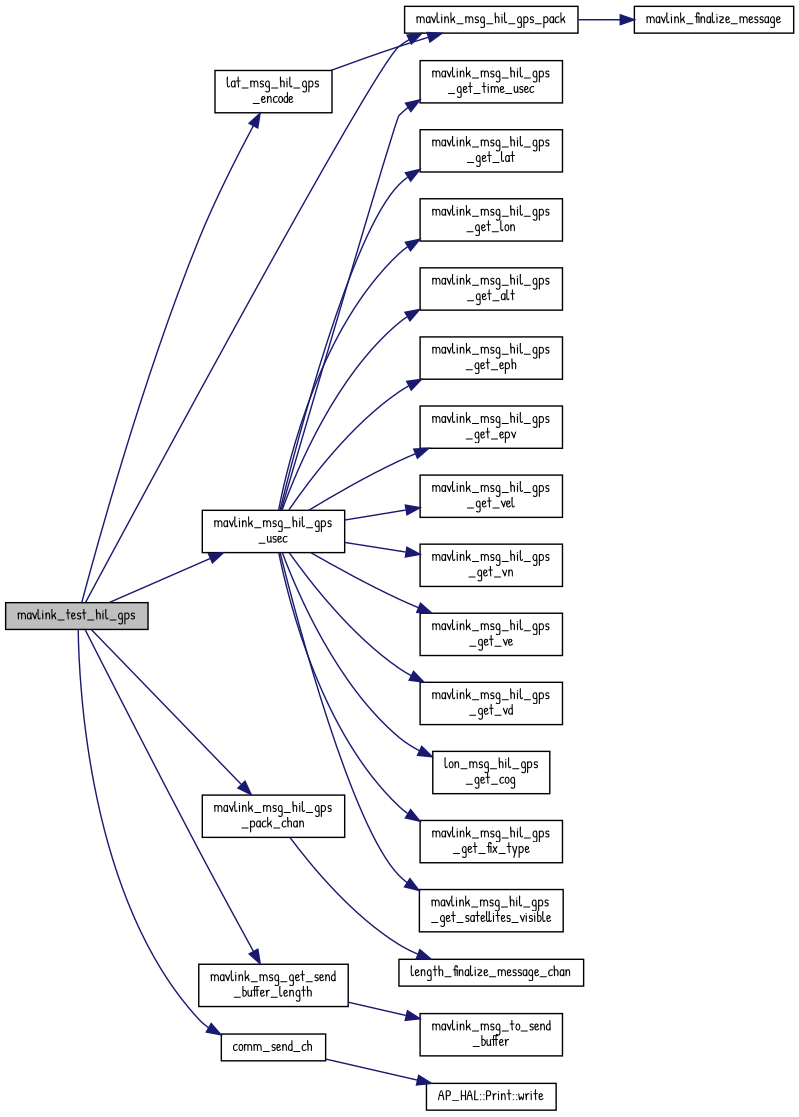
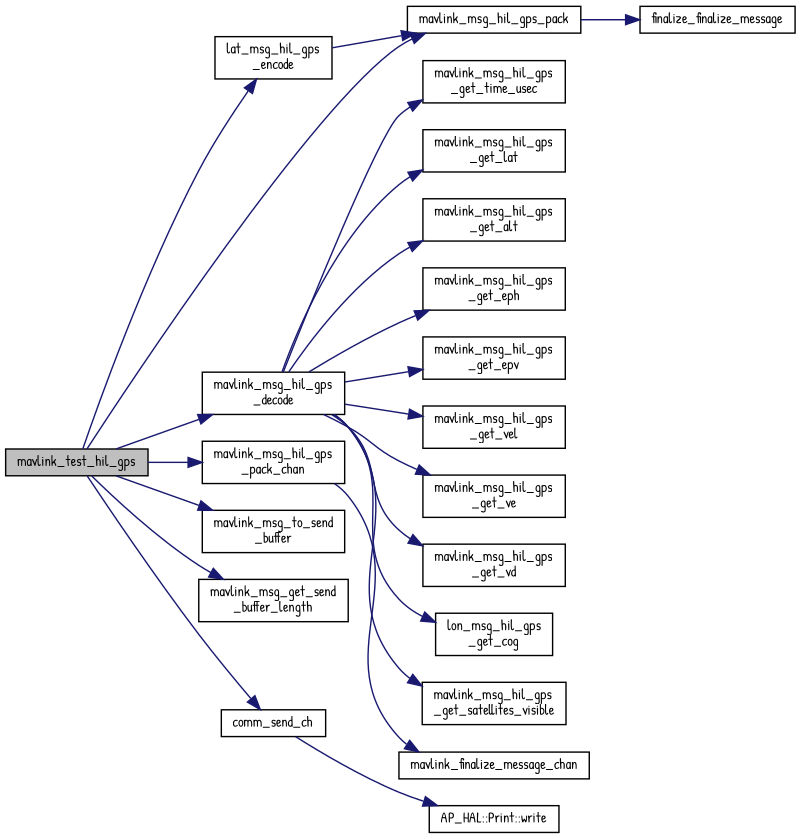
  digraph {
    fontname="Patrick Hand"
    rankdir=LR
    node [color=black fillcolor=white fontname="Patrick Hand" fontsize=10 shape=record style=filled]
    edge [color=midnightblue fontname="Patrick Hand" fontsize=10 labelfontname=Helvetica labelfontsize=10 style=solid]
    n1 [fillcolor=grey75 fontcolor=black height=0.2 label=mavlink_test_hil_gps width=0.4]
    n2 [height=0.2 label="lat_msg_hil_gps\l_encode" width=0.4]
    n3 [height=0.2 label=mavlink_msg_hil_gps_pack width=0.4]
-   n4 [height=0.2 label="mavlink_msg_hil_gps\l_usec" width=0.4]
+   n4 [height=0.2 label="mavlink_msg_hil_gps\l_decode" width=0.4]
    n5 [height=0.2 label="mavlink_msg_hil_gps\l_pack_chan" width=0.4]
    n6 [height=0.2 label="mavlink_msg_to_send\l_buffer" width=0.4]
    n7 [height=0.2 label="mavlink_msg_get_send\l_buffer_length" width=0.4]
    n8 [height=0.2 label=comm_send_ch width=0.4]
-   n9 [height=0.2 label=mavlink_finalize_message width=0.4]
+   n9 [height=0.2 label=finalize_finalize_message width=0.4]
    n10 [height=0.2 label="mavlink_msg_hil_gps\l_get_time_usec" width=0.4]
    n11 [height=0.2 label="mavlink_msg_hil_gps\l_get_lat" width=0.4]
-   n12 [height=0.2 label="mavlink_msg_hil_gps\l_get_lon" width=0.4]
    n13 [height=0.2 label="mavlink_msg_hil_gps\l_get_alt" width=0.4]
    n14 [height=0.2 label="mavlink_msg_hil_gps\l_get_eph" width=0.4]
    n15 [height=0.2 label="mavlink_msg_hil_gps\l_get_epv" width=0.4]
    n16 [height=0.2 label="mavlink_msg_hil_gps\l_get_vel" width=0.4]
-   n17 [height=0.2 label="mavlink_msg_hil_gps\l_get_vn" width=0.4]
    n18 [height=0.2 label="mavlink_msg_hil_gps\l_get_ve" width=0.4]
    n19 [height=0.2 label="mavlink_msg_hil_gps\l_get_vd" width=0.4]
    n20 [height=0.2 label="lon_msg_hil_gps\l_get_cog" width=0.4]
-   n21 [height=0.2 label="mavlink_msg_hil_gps\l_get_fix_type" width=0.4]
    n22 [height=0.2 label="mavlink_msg_hil_gps\l_get_satellites_visible" width=0.4]
-   n23 [height=0.2 label=length_finalize_message_chan width=0.4]
+   n23 [height=0.2 label=mavlink_finalize_message_chan width=0.4]
    n24 [height=0.2 label="AP_HAL::Print::write" width=0.4]
    n1 -> n2
    n1 -> n3
    n1 -> n4
    n1 -> n5
-   n7 -> n6
+   n1 -> n6
    n1 -> n7
    n1 -> n8
    n2 -> n3
    n3 -> n9
    n4 -> n10
    n4 -> n11
-   n4 -> n12
    n4 -> n13
    n4 -> n14
    n4 -> n15
    n4 -> n16
-   n4 -> n17
    n4 -> n18
    n4 -> n19
    n4 -> n20
-   n4 -> n21
    n4 -> n22
    n5 -> n23
    n8 -> n24
  }
